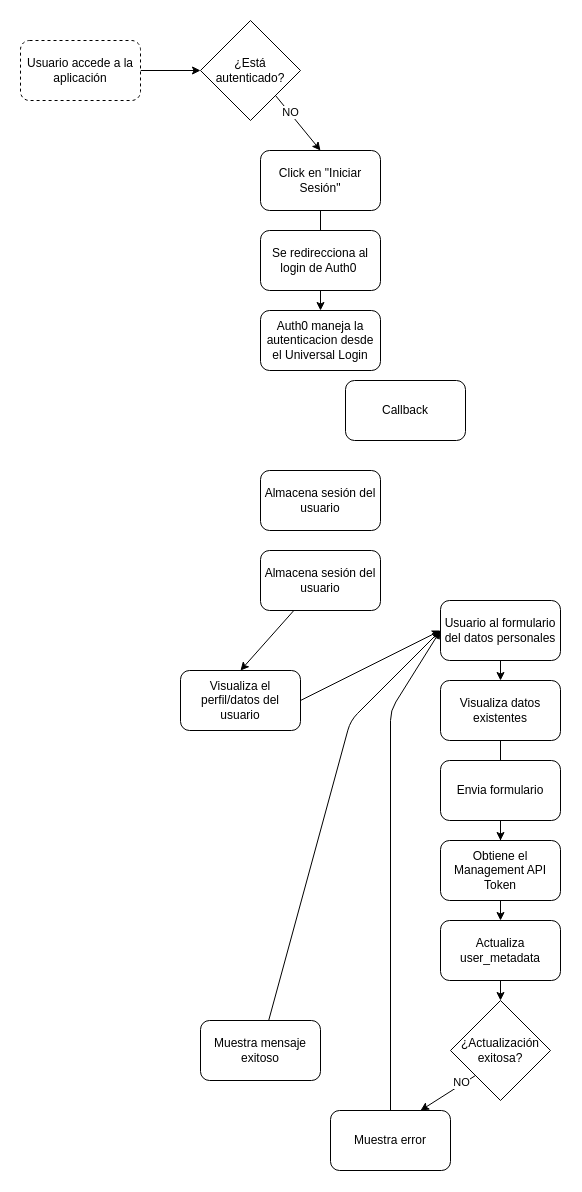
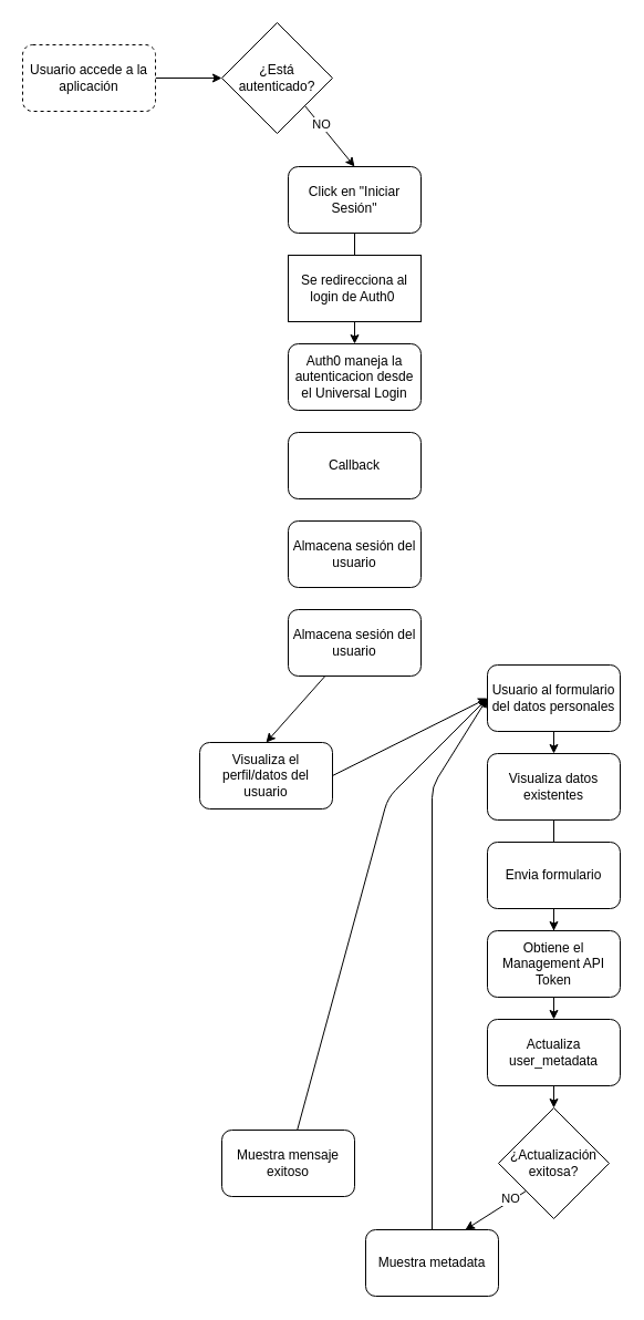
  <mxCell id="0" />
  <mxCell id="1" parent="0" />
  <mxCell id="2" style="edgeStyle=none;html=1;" edge="1" parent="1" source="3" target="6"><mxGeometry relative="1" as="geometry" /></mxCell>
  <mxCell id="3" value="Usuario accede a la aplicación" style="rounded=1;whiteSpace=wrap;html=1;dashed=1;" vertex="1" parent="1"><mxGeometry x="20" y="40" width="120" height="60" as="geometry" /></mxCell>
  <mxCell id="4" style="edgeStyle=none;html=1;exitX=1;exitY=1;exitDx=0;exitDy=0;entryX=0.5;entryY=0;entryDx=0;entryDy=0;" edge="1" parent="1" source="6" target="8"><mxGeometry relative="1" as="geometry" /></mxCell>
  <mxCell id="5" value="NO" style="edgeLabel;html=1;align=center;verticalAlign=middle;resizable=0;points=[];" vertex="1" connectable="0" parent="4"><mxGeometry x="-0.386" y="1" relative="1" as="geometry"><mxPoint as="offset" /></mxGeometry></mxCell>
  <mxCell id="6" value="¿Está autenticado?" style="rhombus;whiteSpace=wrap;html=1;" vertex="1" parent="1"><mxGeometry x="200" y="20" width="100" height="100" as="geometry" /></mxCell>
  <mxCell id="7" value="" style="edgeStyle=none;html=1;" edge="1" parent="1" source="8" target="12"><mxGeometry relative="1" as="geometry" /></mxCell>
  <mxCell id="8" value="Click en &quot;Iniciar Sesión&quot;" style="rounded=1;whiteSpace=wrap;html=1;" vertex="1" parent="1"><mxGeometry x="260" y="150" width="120" height="60" as="geometry" /></mxCell>
  <mxCell id="9" style="edgeStyle=none;html=1;exitX=1;exitY=0.5;exitDx=0;exitDy=0;entryX=0;entryY=0.5;entryDx=0;entryDy=0;" edge="1" parent="1" source="10" target="18"><mxGeometry relative="1" as="geometry" /></mxCell>
  <mxCell id="10" value="Visualiza el perfil/datos del usuario" style="rounded=1;whiteSpace=wrap;html=1;" vertex="1" parent="1"><mxGeometry x="180" y="670" width="120" height="60" as="geometry" /></mxCell>
- <mxCell id="11" value="Se redirecciona al login de Auth0&amp;nbsp;" style="rounded=1;whiteSpace=wrap;html=1;" vertex="1" parent="1"><mxGeometry x="260" y="230" width="120" height="60" as="geometry" /></mxCell>
+ <mxCell id="11" value="Se redirecciona al login de Auth0&amp;nbsp;" style="whiteSpace=wrap;html=1;rounded=0;" vertex="1" parent="1"><mxGeometry x="260" y="230" width="120" height="60" as="geometry" /></mxCell>
  <mxCell id="12" value="Auth0 maneja la autenticacion desde el Universal Login" style="rounded=1;whiteSpace=wrap;html=1;" vertex="1" parent="1"><mxGeometry x="260" y="310" width="120" height="60" as="geometry" /></mxCell>
- <mxCell id="13" value="Callback" style="rounded=1;whiteSpace=wrap;html=1;" vertex="1" parent="1"><mxGeometry x="345" y="380" width="120" height="60" as="geometry" /></mxCell>
+ <mxCell id="13" value="Callback" style="rounded=1;whiteSpace=wrap;html=1;" vertex="1" parent="1"><mxGeometry x="260" y="390" width="120" height="60" as="geometry" /></mxCell>
  <mxCell id="14" value="Almacena sesión del usuario" style="rounded=1;whiteSpace=wrap;html=1;" vertex="1" parent="1"><mxGeometry x="260" y="470" width="120" height="60" as="geometry" /></mxCell>
  <mxCell id="15" style="edgeStyle=none;html=1;entryX=0.5;entryY=0;entryDx=0;entryDy=0;" edge="1" parent="1" source="16" target="10"><mxGeometry relative="1" as="geometry" /></mxCell>
  <mxCell id="16" value="Almacena sesión del usuario" style="rounded=1;whiteSpace=wrap;html=1;" vertex="1" parent="1"><mxGeometry x="260" y="550" width="120" height="60" as="geometry" /></mxCell>
  <mxCell id="17" value="" style="edgeStyle=none;html=1;" edge="1" parent="1" source="18" target="20"><mxGeometry relative="1" as="geometry" /></mxCell>
  <mxCell id="18" value="Usuario al formulario del datos personales" style="rounded=1;whiteSpace=wrap;html=1;" vertex="1" parent="1"><mxGeometry x="440" y="600" width="120" height="60" as="geometry" /></mxCell>
  <mxCell id="19" value="" style="edgeStyle=none;html=1;" edge="1" parent="1" source="20" target="23"><mxGeometry relative="1" as="geometry" /></mxCell>
  <mxCell id="20" value="Visualiza datos existentes" style="rounded=1;whiteSpace=wrap;html=1;" vertex="1" parent="1"><mxGeometry x="440" y="680" width="120" height="60" as="geometry" /></mxCell>
  <mxCell id="21" value="" style="edgeStyle=none;html=1;" edge="1" parent="1" source="22" target="25"><mxGeometry relative="1" as="geometry" /></mxCell>
  <mxCell id="22" value="Envia formulario" style="rounded=1;whiteSpace=wrap;html=1;" vertex="1" parent="1"><mxGeometry x="440" y="760" width="120" height="60" as="geometry" /></mxCell>
  <mxCell id="23" value="Obtiene el Management API Token" style="rounded=1;whiteSpace=wrap;html=1;" vertex="1" parent="1"><mxGeometry x="440" y="840" width="120" height="60" as="geometry" /></mxCell>
  <mxCell id="24" style="edgeStyle=none;html=1;exitX=0.5;exitY=1;exitDx=0;exitDy=0;entryX=0.5;entryY=0;entryDx=0;entryDy=0;" edge="1" parent="1" source="25" target="29"><mxGeometry relative="1" as="geometry" /></mxCell>
  <mxCell id="25" value="Actualiza user_metadata" style="rounded=1;whiteSpace=wrap;html=1;" vertex="1" parent="1"><mxGeometry x="440" y="920" width="120" height="60" as="geometry" /></mxCell>
  <mxCell id="26" style="edgeStyle=none;html=1;exitX=0;exitY=1;exitDx=0;exitDy=0;entryX=0.75;entryY=0;entryDx=0;entryDy=0;" edge="1" parent="1" source="29" target="31"><mxGeometry relative="1" as="geometry" /></mxCell>
  <mxCell id="27" value="NO" style="edgeLabel;html=1;align=center;verticalAlign=middle;resizable=0;points=[];" vertex="1" connectable="0" parent="26"><mxGeometry x="-0.514" y="-2" relative="1" as="geometry"><mxPoint as="offset" /></mxGeometry></mxCell>
  <mxCell id="28" style="edgeStyle=none;html=1;exitX=0;exitY=0.5;exitDx=0;exitDy=0;startArrow=none;" edge="1" parent="1" source="33"><mxGeometry relative="1" as="geometry"><mxPoint x="240" y="1050" as="targetPoint" /></mxGeometry></mxCell>
  <mxCell id="29" value="¿Actualización exitosa?" style="rhombus;whiteSpace=wrap;html=1;" vertex="1" parent="1"><mxGeometry x="450" y="1000" width="100" height="100" as="geometry" /></mxCell>
  <mxCell id="30" style="edgeStyle=none;html=1;" edge="1" parent="1" source="31"><mxGeometry relative="1" as="geometry"><mxPoint x="440" y="630" as="targetPoint" /><Array as="points"><mxPoint x="390" y="710" /></Array></mxGeometry></mxCell>
- <mxCell id="31" value="Muestra error" style="rounded=1;whiteSpace=wrap;html=1;" vertex="1" parent="1"><mxGeometry x="330" y="1110" width="120" height="60" as="geometry" /></mxCell>
+ <mxCell id="31" value="Muestra metadata" style="rounded=1;whiteSpace=wrap;html=1;" vertex="1" parent="1"><mxGeometry x="330" y="1110" width="120" height="60" as="geometry" /></mxCell>
  <mxCell id="32" style="edgeStyle=none;html=1;entryX=0;entryY=0.5;entryDx=0;entryDy=0;" edge="1" parent="1" source="33" target="18"><mxGeometry relative="1" as="geometry"><Array as="points"><mxPoint x="350" y="720" /></Array></mxGeometry></mxCell>
  <mxCell id="33" value="Muestra mensaje exitoso" style="rounded=1;whiteSpace=wrap;html=1;" vertex="1" parent="1"><mxGeometry x="200" y="1020" width="120" height="60" as="geometry" /></mxCell>
